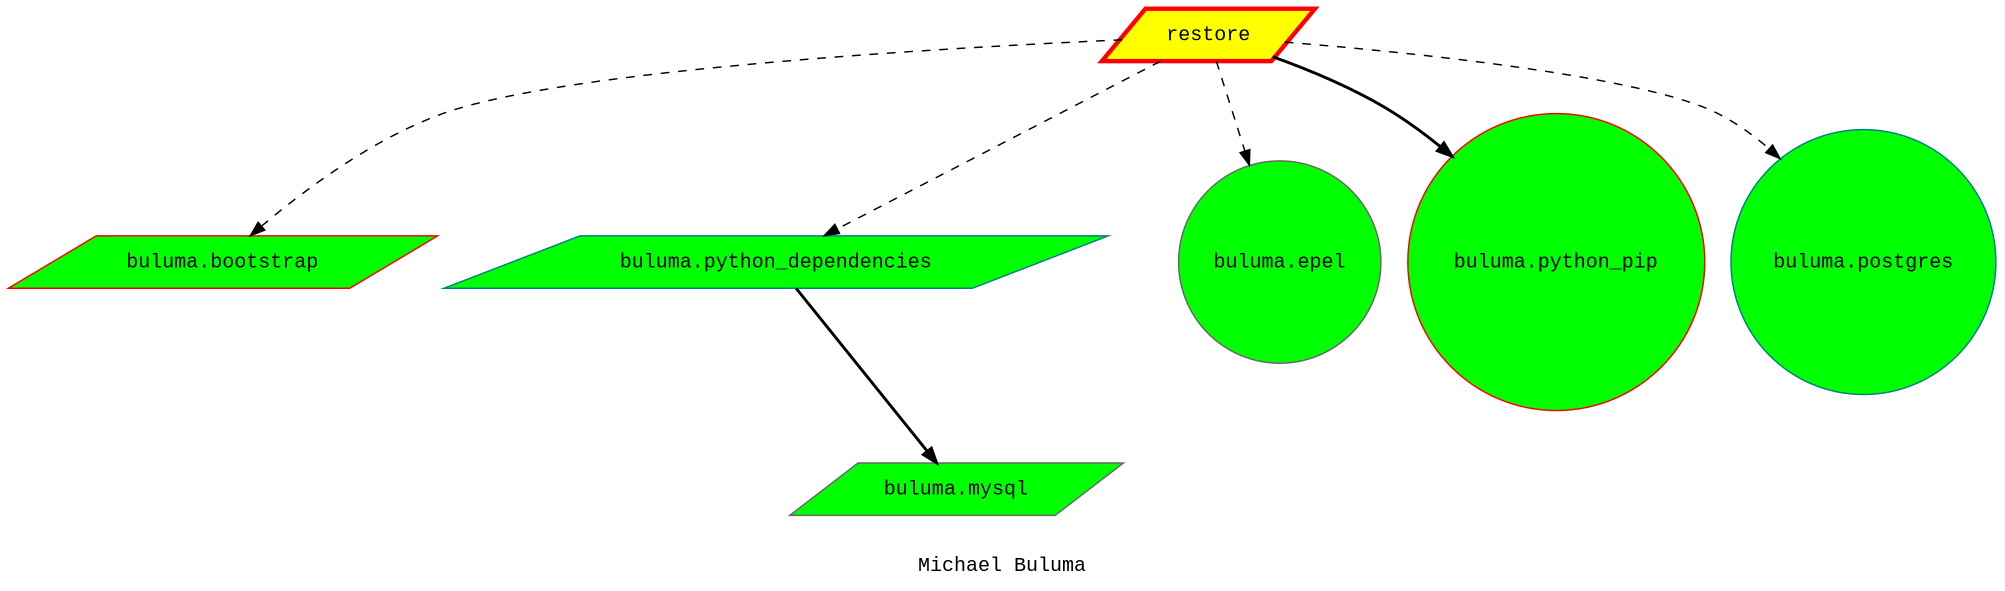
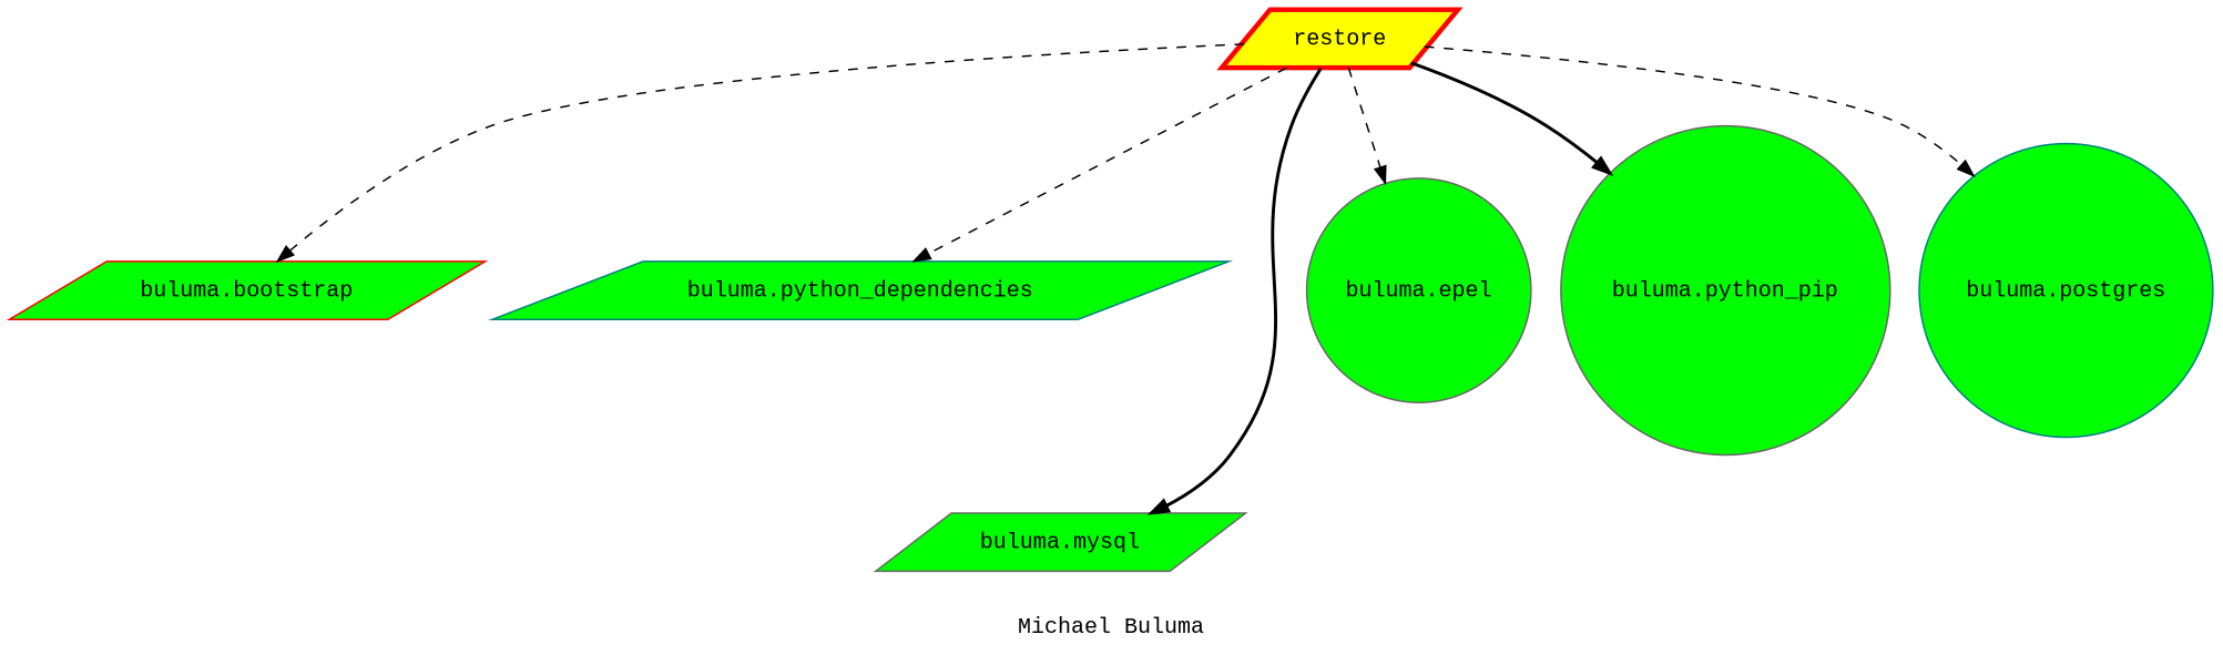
  digraph {
    fontname="Liberation Mono"
    label="Michael Buluma"
    node [color=gray40 fillcolor=green fontname="Liberation Mono" shape=parallelogram style=filled]
    edge [fontname="Liberation Mono" style=dashed]
    restore [color=red fillcolor=yellow penwidth=3]
    "buluma.bootstrap" [color=red]
    n3 [color=teal label="buluma.python_dependencies"]
    "buluma.mysql"
    "buluma.epel" [shape=circle]
-   "buluma.python_pip" [color=red shape=circle]
+   "buluma.python_pip" [shape=circle]
    "buluma.postgres" [color=teal shape=circle]
    restore -> "buluma.bootstrap"
    restore -> n3
-   n3 -> "buluma.mysql" [style=bold]
+   restore -> "buluma.mysql" [style=bold]
    restore -> "buluma.epel"
    restore -> "buluma.python_pip" [style=bold]
    restore -> "buluma.postgres"
  }
